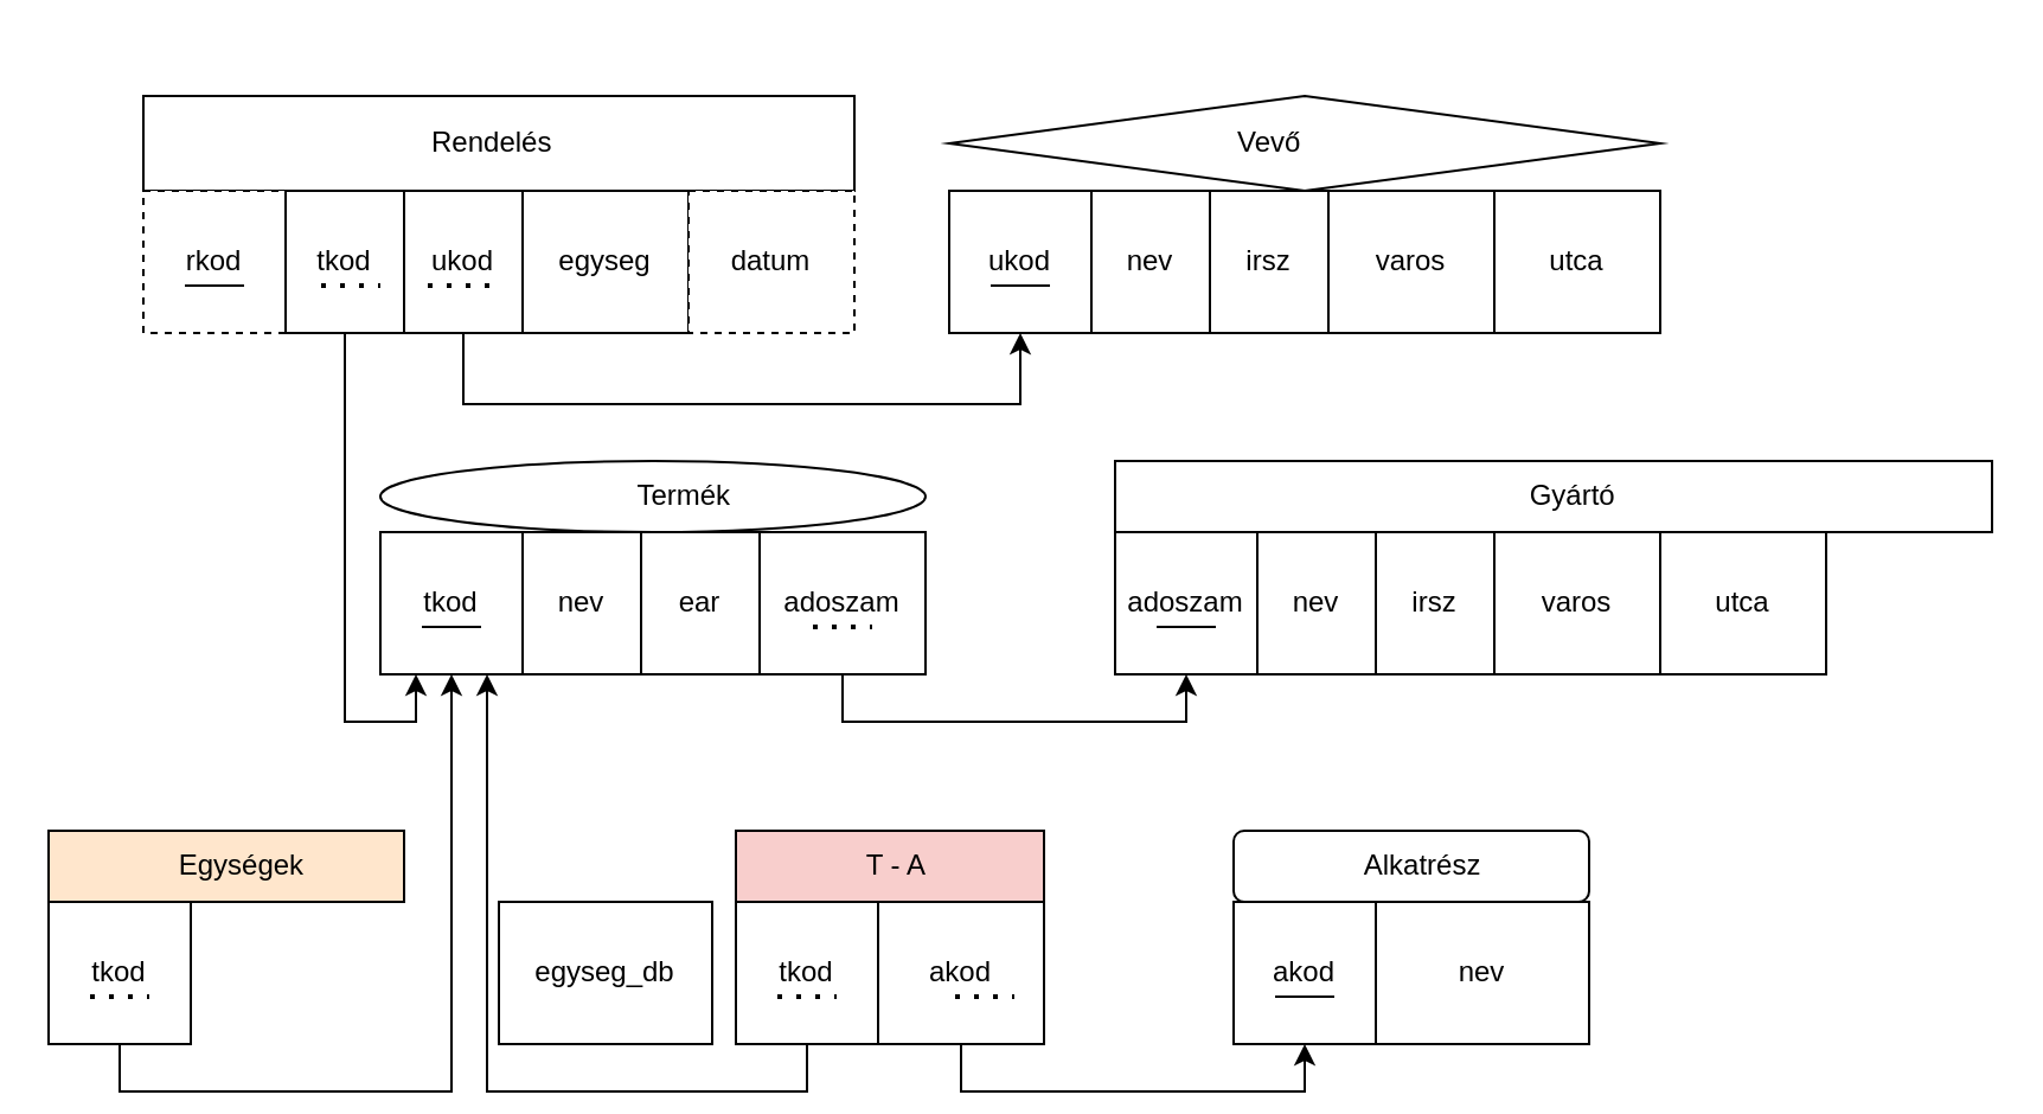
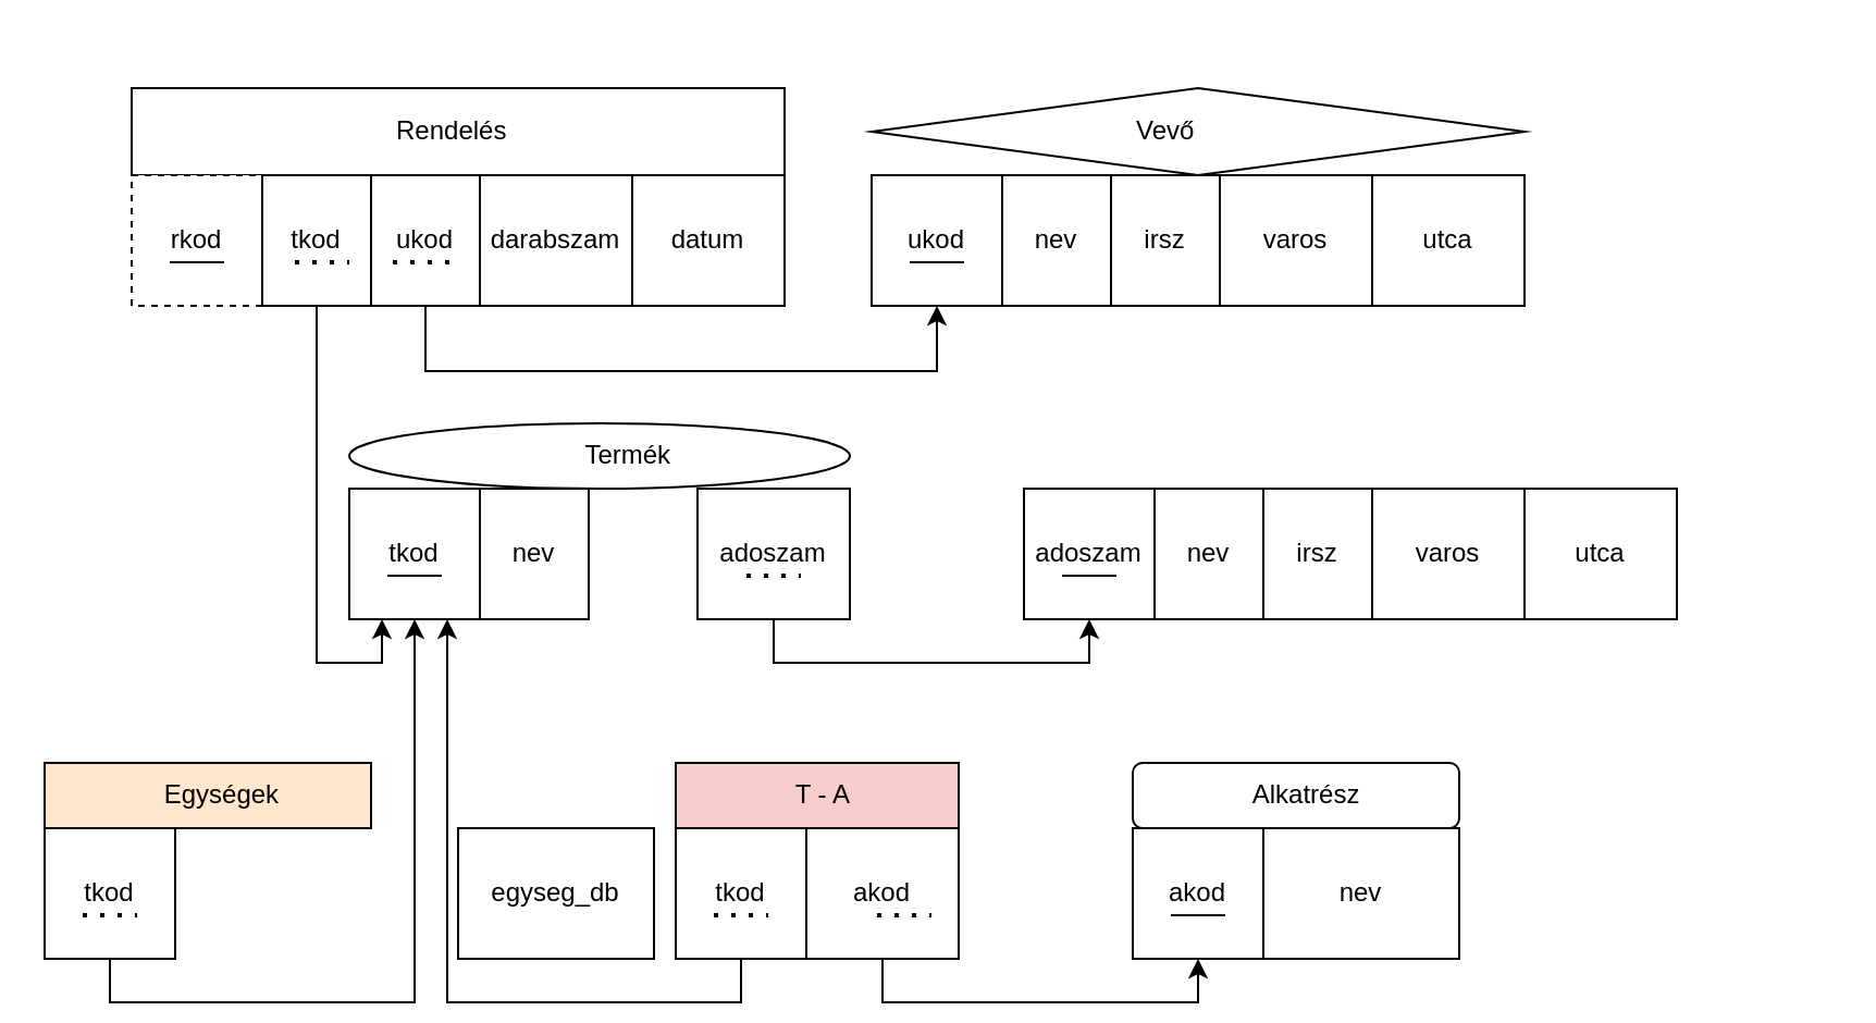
  <mxCell id="0" />
  <mxCell id="1" parent="0" />
  <mxCell id="2" value="" style="group" parent="1" vertex="1" connectable="0"><mxGeometry x="60" y="20" width="750" height="120" as="geometry" /></mxCell>
  <mxCell id="3" value="&lt;blockquote style=&quot;margin: 0 0 0 40px; border: none; padding: 0px;&quot;&gt;&lt;blockquote style=&quot;margin: 0 0 0 40px; border: none; padding: 0px;&quot;&gt;&lt;blockquote style=&quot;margin: 0 0 0 40px; border: none; padding: 0px;&quot;&gt;Rendelés&lt;/blockquote&gt;&lt;/blockquote&gt;&lt;/blockquote&gt;" style="rounded=0;whiteSpace=wrap;html=1;align=left;" parent="2" vertex="1"><mxGeometry y="20" width="300" height="40" as="geometry" /></mxCell>
  <mxCell id="4" value="rkod" style="rounded=0;whiteSpace=wrap;html=1;dashed=1;" parent="2" vertex="1"><mxGeometry y="60" width="60" height="60" as="geometry" /></mxCell>
  <mxCell id="5" value="tkod" style="rounded=0;whiteSpace=wrap;html=1;" parent="2" vertex="1"><mxGeometry x="60" y="60" width="50" height="60" as="geometry" /></mxCell>
  <mxCell id="6" style="edgeStyle=orthogonalEdgeStyle;rounded=0;orthogonalLoop=1;jettySize=auto;html=1;exitX=0.5;exitY=1;exitDx=0;exitDy=0;entryX=0.5;entryY=1;entryDx=0;entryDy=0;" edge="1" parent="2" source="7" target="15"><mxGeometry relative="1" as="geometry"><Array as="points"><mxPoint x="135" y="150" /><mxPoint x="370" y="150" /></Array></mxGeometry></mxCell>
  <mxCell id="7" value="ukod" style="rounded=0;whiteSpace=wrap;html=1;" parent="2" vertex="1"><mxGeometry x="110" y="60" width="50" height="60" as="geometry" /></mxCell>
- <mxCell id="8" value="egyseg" style="rounded=0;whiteSpace=wrap;html=1;" parent="2" vertex="1"><mxGeometry x="160" y="60" width="70" height="60" as="geometry" /></mxCell>
- <mxCell id="9" value="datum" style="rounded=0;whiteSpace=wrap;html=1;dashed=1;" parent="2" vertex="1"><mxGeometry x="230" y="60" width="70" height="60" as="geometry" /></mxCell>
+ <mxCell id="8" value="darabszam" style="rounded=0;whiteSpace=wrap;html=1;" parent="2" vertex="1"><mxGeometry x="160" y="60" width="70" height="60" as="geometry" /></mxCell>
+ <mxCell id="9" value="datum" style="rounded=0;whiteSpace=wrap;html=1;" parent="2" vertex="1"><mxGeometry x="230" y="60" width="70" height="60" as="geometry" /></mxCell>
  <mxCell id="10" value="" style="endArrow=none;html=1;rounded=0;" parent="2" edge="1"><mxGeometry width="50" height="50" relative="1" as="geometry"><mxPoint x="17.5" y="100" as="sourcePoint" /><mxPoint x="42.5" y="100" as="targetPoint" /></mxGeometry></mxCell>
  <mxCell id="11" value="" style="endArrow=none;dashed=1;html=1;dashPattern=1 3;strokeWidth=2;rounded=0;" edge="1" parent="2"><mxGeometry width="50" height="50" relative="1" as="geometry"><mxPoint x="75" y="100" as="sourcePoint" /><mxPoint x="100" y="100" as="targetPoint" /></mxGeometry></mxCell>
  <mxCell id="12" value="" style="endArrow=none;dashed=1;html=1;dashPattern=1 3;strokeWidth=2;rounded=0;" edge="1" parent="2"><mxGeometry width="50" height="50" relative="1" as="geometry"><mxPoint x="120" y="100" as="sourcePoint" /><mxPoint x="150" y="100" as="targetPoint" /></mxGeometry></mxCell>
  <mxCell id="13" value="" style="group" vertex="1" connectable="0" parent="2"><mxGeometry x="340" width="410" height="120" as="geometry" /></mxCell>
  <mxCell id="14" value="&lt;blockquote style=&quot;margin: 0 0 0 40px; border: none; padding: 0px;&quot;&gt;&lt;blockquote style=&quot;margin: 0 0 0 40px; border: none; padding: 0px;&quot;&gt;&lt;blockquote style=&quot;margin: 0 0 0 40px; border: none; padding: 0px;&quot;&gt;Vevő&lt;/blockquote&gt;&lt;/blockquote&gt;&lt;/blockquote&gt;" style="rhombus;whiteSpace=wrap;html=1;align=left;" vertex="1" parent="13"><mxGeometry y="20" width="300" height="40" as="geometry" /></mxCell>
  <mxCell id="15" value="ukod" style="rounded=0;whiteSpace=wrap;html=1;" vertex="1" parent="13"><mxGeometry y="60" width="60" height="60" as="geometry" /></mxCell>
  <mxCell id="16" value="nev" style="rounded=0;whiteSpace=wrap;html=1;" vertex="1" parent="13"><mxGeometry x="60" y="60" width="50" height="60" as="geometry" /></mxCell>
  <mxCell id="17" value="irsz" style="rounded=0;whiteSpace=wrap;html=1;" vertex="1" parent="13"><mxGeometry x="110" y="60" width="50" height="60" as="geometry" /></mxCell>
  <mxCell id="18" value="varos" style="rounded=0;whiteSpace=wrap;html=1;" vertex="1" parent="13"><mxGeometry x="160" y="60" width="70" height="60" as="geometry" /></mxCell>
  <mxCell id="19" value="utca" style="rounded=0;whiteSpace=wrap;html=1;" vertex="1" parent="13"><mxGeometry x="230" y="60" width="70" height="60" as="geometry" /></mxCell>
  <mxCell id="20" value="" style="endArrow=none;html=1;rounded=0;" edge="1" parent="13"><mxGeometry width="50" height="50" relative="1" as="geometry"><mxPoint x="17.5" y="100" as="sourcePoint" /><mxPoint x="42.5" y="100" as="targetPoint" /></mxGeometry></mxCell>
  <mxCell id="21" value="tkod" style="rounded=0;whiteSpace=wrap;html=1;" vertex="1" parent="1"><mxGeometry x="160" y="224" width="60" height="60" as="geometry" /></mxCell>
  <mxCell id="22" value="nev" style="rounded=0;whiteSpace=wrap;html=1;" vertex="1" parent="1"><mxGeometry x="220" y="224" width="50" height="60" as="geometry" /></mxCell>
- <mxCell id="23" value="ear" style="rounded=0;whiteSpace=wrap;html=1;" vertex="1" parent="1"><mxGeometry x="270" y="224" width="50" height="60" as="geometry" /></mxCell>
  <mxCell id="24" style="edgeStyle=orthogonalEdgeStyle;rounded=0;orthogonalLoop=1;jettySize=auto;html=1;exitX=0.5;exitY=1;exitDx=0;exitDy=0;entryX=0.5;entryY=1;entryDx=0;entryDy=0;" edge="1" parent="1" source="25" target="30"><mxGeometry relative="1" as="geometry" /></mxCell>
  <mxCell id="25" value="adoszam" style="rounded=0;whiteSpace=wrap;html=1;" vertex="1" parent="1"><mxGeometry x="320" y="224" width="70" height="60" as="geometry" /></mxCell>
  <mxCell id="26" value="" style="endArrow=none;html=1;rounded=0;" edge="1" parent="1"><mxGeometry width="50" height="50" relative="1" as="geometry"><mxPoint x="177.5" y="264" as="sourcePoint" /><mxPoint x="202.5" y="264" as="targetPoint" /></mxGeometry></mxCell>
  <mxCell id="27" value="" style="endArrow=none;dashed=1;html=1;dashPattern=1 3;strokeWidth=2;rounded=0;" edge="1" parent="1"><mxGeometry width="50" height="50" relative="1" as="geometry"><mxPoint x="342.5" y="264" as="sourcePoint" /><mxPoint x="367.5" y="264" as="targetPoint" /></mxGeometry></mxCell>
  <mxCell id="28" value="&lt;span style=&quot;white-space: pre;&quot;&gt;&#09;&lt;/span&gt;&lt;span style=&quot;white-space: pre;&quot;&gt;&#09;&lt;/span&gt;&lt;span style=&quot;white-space: pre;&quot;&gt;&#09;&lt;/span&gt;&lt;span style=&quot;white-space: pre;&quot;&gt;&#09;&lt;/span&gt;Termék" style="ellipse;whiteSpace=wrap;html=1;align=left;" vertex="1" parent="1"><mxGeometry x="160" y="194" width="230" height="30" as="geometry" /></mxCell>
- <mxCell id="29" value="&lt;blockquote style=&quot;margin: 0 0 0 40px; border: none; padding: 0px;&quot;&gt;&lt;blockquote style=&quot;margin: 0 0 0 40px; border: none; padding: 0px;&quot;&gt;&lt;blockquote style=&quot;margin: 0 0 0 40px; border: none; padding: 0px;&quot;&gt;&lt;span style=&quot;white-space: pre;&quot;&gt;&#09;&lt;/span&gt;&lt;span style=&quot;white-space: pre;&quot;&gt;&#09;&lt;/span&gt;Gyártó&lt;/blockquote&gt;&lt;/blockquote&gt;&lt;/blockquote&gt;" style="rounded=0;whiteSpace=wrap;html=1;align=left;" vertex="1" parent="1"><mxGeometry x="470" y="194" width="370" height="30" as="geometry" /></mxCell>
  <mxCell id="30" value="adoszam" style="rounded=0;whiteSpace=wrap;html=1;" vertex="1" parent="1"><mxGeometry x="470" y="224" width="60" height="60" as="geometry" /></mxCell>
  <mxCell id="31" value="nev" style="rounded=0;whiteSpace=wrap;html=1;" vertex="1" parent="1"><mxGeometry x="530" y="224" width="50" height="60" as="geometry" /></mxCell>
  <mxCell id="32" value="irsz" style="rounded=0;whiteSpace=wrap;html=1;" vertex="1" parent="1"><mxGeometry x="580" y="224" width="50" height="60" as="geometry" /></mxCell>
  <mxCell id="33" value="varos" style="rounded=0;whiteSpace=wrap;html=1;" vertex="1" parent="1"><mxGeometry x="630" y="224" width="70" height="60" as="geometry" /></mxCell>
  <mxCell id="34" value="utca" style="rounded=0;whiteSpace=wrap;html=1;" vertex="1" parent="1"><mxGeometry x="700" y="224" width="70" height="60" as="geometry" /></mxCell>
  <mxCell id="35" value="" style="endArrow=none;html=1;rounded=0;" edge="1" parent="1"><mxGeometry width="50" height="50" relative="1" as="geometry"><mxPoint x="487.5" y="264" as="sourcePoint" /><mxPoint x="512.5" y="264" as="targetPoint" /></mxGeometry></mxCell>
  <mxCell id="36" style="edgeStyle=orthogonalEdgeStyle;rounded=0;orthogonalLoop=1;jettySize=auto;html=1;exitX=0.5;exitY=1;exitDx=0;exitDy=0;entryX=0.5;entryY=1;entryDx=0;entryDy=0;" edge="1" parent="1" source="37" target="21"><mxGeometry relative="1" as="geometry" /></mxCell>
  <mxCell id="37" value="tkod" style="rounded=0;whiteSpace=wrap;html=1;" vertex="1" parent="1"><mxGeometry x="20" y="380" width="60" height="60" as="geometry" /></mxCell>
  <mxCell id="38" value="egyseg_db" style="rounded=0;whiteSpace=wrap;html=1;" vertex="1" parent="1"><mxGeometry x="210" y="380" width="90" height="60" as="geometry" /></mxCell>
  <mxCell id="39" value="" style="endArrow=none;dashed=1;html=1;dashPattern=1 3;strokeWidth=2;rounded=0;" edge="1" parent="1"><mxGeometry width="50" height="50" relative="1" as="geometry"><mxPoint x="37.5" y="420" as="sourcePoint" /><mxPoint x="62.5" y="420" as="targetPoint" /></mxGeometry></mxCell>
  <mxCell id="40" value="&lt;span style=&quot;white-space: pre;&quot;&gt;&#09;&lt;/span&gt;&lt;span style=&quot;white-space: pre;&quot;&gt;&#09;&lt;/span&gt;Egységek" style="rounded=0;whiteSpace=wrap;html=1;align=left;fillColor=#ffe6cc;" vertex="1" parent="1"><mxGeometry x="20" y="350" width="150" height="30" as="geometry" /></mxCell>
  <mxCell id="41" style="edgeStyle=orthogonalEdgeStyle;rounded=0;orthogonalLoop=1;jettySize=auto;html=1;exitX=0.5;exitY=1;exitDx=0;exitDy=0;entryX=0.75;entryY=1;entryDx=0;entryDy=0;" edge="1" parent="1" source="42" target="21"><mxGeometry relative="1" as="geometry" /></mxCell>
  <mxCell id="42" value="tkod" style="rounded=0;whiteSpace=wrap;html=1;" vertex="1" parent="1"><mxGeometry x="310" y="380" width="60" height="60" as="geometry" /></mxCell>
  <mxCell id="43" style="edgeStyle=orthogonalEdgeStyle;rounded=0;orthogonalLoop=1;jettySize=auto;html=1;exitX=0.5;exitY=1;exitDx=0;exitDy=0;entryX=0.5;entryY=1;entryDx=0;entryDy=0;" edge="1" parent="1" source="44" target="48"><mxGeometry relative="1" as="geometry" /></mxCell>
  <mxCell id="44" value="akod" style="rounded=0;whiteSpace=wrap;html=1;" vertex="1" parent="1"><mxGeometry x="370" y="380" width="70" height="60" as="geometry" /></mxCell>
  <mxCell id="45" value="" style="endArrow=none;dashed=1;html=1;dashPattern=1 3;strokeWidth=2;rounded=0;" edge="1" parent="1"><mxGeometry width="50" height="50" relative="1" as="geometry"><mxPoint x="327.5" y="420" as="sourcePoint" /><mxPoint x="352.5" y="420" as="targetPoint" /></mxGeometry></mxCell>
  <mxCell id="46" value="&lt;span style=&quot;white-space: pre;&quot;&gt;&#09;&lt;/span&gt;&lt;span style=&quot;white-space: pre;&quot;&gt;&#09;&lt;/span&gt;T - A" style="rounded=0;whiteSpace=wrap;html=1;align=left;fillColor=#f8cecc;" vertex="1" parent="1"><mxGeometry x="310" y="350" width="130" height="30" as="geometry" /></mxCell>
  <mxCell id="47" value="" style="endArrow=none;dashed=1;html=1;dashPattern=1 3;strokeWidth=2;rounded=0;" edge="1" parent="1"><mxGeometry width="50" height="50" relative="1" as="geometry"><mxPoint x="402.5" y="420" as="sourcePoint" /><mxPoint x="427.5" y="420" as="targetPoint" /></mxGeometry></mxCell>
  <mxCell id="48" value="akod" style="rounded=0;whiteSpace=wrap;html=1;" vertex="1" parent="1"><mxGeometry x="520" y="380" width="60" height="60" as="geometry" /></mxCell>
  <mxCell id="49" value="nev" style="rounded=0;whiteSpace=wrap;html=1;" vertex="1" parent="1"><mxGeometry x="580" y="380" width="90" height="60" as="geometry" /></mxCell>
  <mxCell id="50" value="&lt;span style=&quot;white-space: pre;&quot;&gt;&#09;&lt;/span&gt;&lt;span style=&quot;white-space: pre;&quot;&gt;&#09;&lt;/span&gt;Alkatrész" style="whiteSpace=wrap;html=1;align=left;rounded=1;" vertex="1" parent="1"><mxGeometry x="520" y="350" width="150" height="30" as="geometry" /></mxCell>
  <mxCell id="51" value="" style="endArrow=none;html=1;rounded=0;" edge="1" parent="1"><mxGeometry width="50" height="50" relative="1" as="geometry"><mxPoint x="537.5" y="420" as="sourcePoint" /><mxPoint x="562.5" y="420" as="targetPoint" /></mxGeometry></mxCell>
  <mxCell id="52" style="edgeStyle=orthogonalEdgeStyle;rounded=0;orthogonalLoop=1;jettySize=auto;html=1;exitX=0.5;exitY=1;exitDx=0;exitDy=0;entryX=0.25;entryY=1;entryDx=0;entryDy=0;" edge="1" parent="1" source="5" target="21"><mxGeometry relative="1" as="geometry"><Array as="points"><mxPoint x="145" y="304" /><mxPoint x="175" y="304" /></Array></mxGeometry></mxCell>
